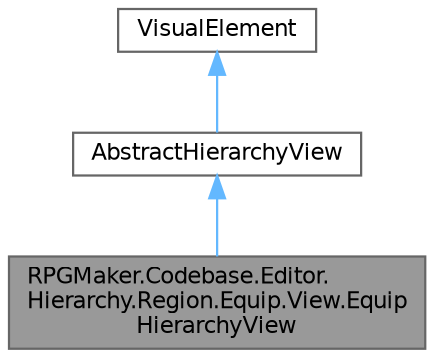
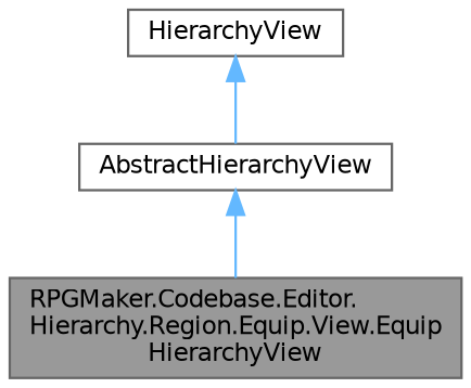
  digraph {
    node [color=gray40 fillcolor=white fontname=Helvetica fontsize=10 shape=box style=filled]
    edge [color=steelblue1 dir=back fontname=Helvetica fontsize=10 labelfontname=Helvetica labelfontsize=10 style=solid]
    n1 [fillcolor=grey60 fontcolor=black height=0.2 label="RPGMaker.Codebase.Editor.\lHierarchy.Region.Equip.View.Equip\lHierarchyView" width=0.4]
    n2 [height=0.2 label=AbstractHierarchyView width=0.4]
-   n3 [height=0.2 label=VisualElement width=0.4]
+   n3 [height=0.2 label=HierarchyView width=0.4]
    n2 -> n1
    n3 -> n2
  }
